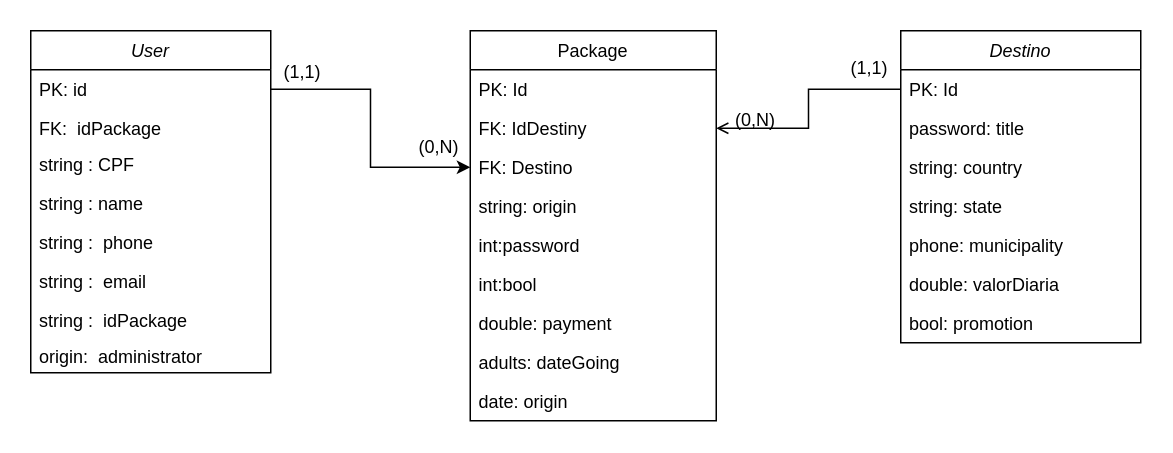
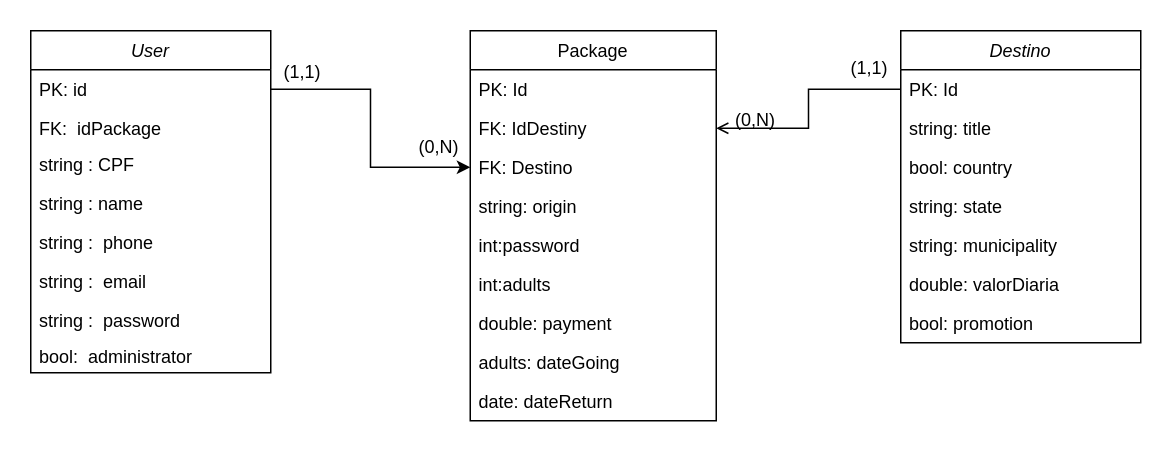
  <mxCell id="0" />
  <mxCell id="1" parent="0" />
  <mxCell id="2" value="User" style="swimlane;fontStyle=2;align=center;verticalAlign=top;childLayout=stackLayout;horizontal=1;startSize=26;horizontalStack=0;resizeParent=1;resizeLast=0;collapsible=1;marginBottom=0;rounded=0;shadow=0;strokeWidth=1;" parent="1" vertex="1"><mxGeometry x="20" y="20" width="160" height="228" as="geometry"><mxRectangle x="230" y="140" width="160" height="26" as="alternateBounds" /></mxGeometry></mxCell>
  <mxCell id="3" value="PK: id" style="text;align=left;verticalAlign=top;spacingLeft=4;spacingRight=4;overflow=hidden;rotatable=0;points=[[0,0.5],[1,0.5]];portConstraint=eastwest;" parent="2" vertex="1"><mxGeometry y="26" width="160" height="26" as="geometry" /></mxCell>
  <mxCell id="4" value="FK:  idPackage" style="text;align=left;verticalAlign=top;spacingLeft=4;spacingRight=4;overflow=hidden;rotatable=0;points=[[0,0.5],[1,0.5]];portConstraint=eastwest;rounded=0;shadow=0;html=0;" parent="2" vertex="1"><mxGeometry y="52" width="160" height="24" as="geometry" /></mxCell>
  <mxCell id="5" value="string : CPF" style="text;align=left;verticalAlign=top;spacingLeft=4;spacingRight=4;overflow=hidden;rotatable=0;points=[[0,0.5],[1,0.5]];portConstraint=eastwest;rounded=0;shadow=0;html=0;" parent="2" vertex="1"><mxGeometry y="76" width="160" height="26" as="geometry" /></mxCell>
  <mxCell id="6" value="string : name" style="text;align=left;verticalAlign=top;spacingLeft=4;spacingRight=4;overflow=hidden;rotatable=0;points=[[0,0.5],[1,0.5]];portConstraint=eastwest;" parent="2" vertex="1"><mxGeometry y="102" width="160" height="26" as="geometry" /></mxCell>
  <mxCell id="7" value="string :  phone" style="text;align=left;verticalAlign=top;spacingLeft=4;spacingRight=4;overflow=hidden;rotatable=0;points=[[0,0.5],[1,0.5]];portConstraint=eastwest;rounded=0;shadow=0;html=0;" parent="2" vertex="1"><mxGeometry y="128" width="160" height="26" as="geometry" /></mxCell>
  <mxCell id="8" value="string :  email" style="text;align=left;verticalAlign=top;spacingLeft=4;spacingRight=4;overflow=hidden;rotatable=0;points=[[0,0.5],[1,0.5]];portConstraint=eastwest;rounded=0;shadow=0;html=0;" parent="2" vertex="1"><mxGeometry y="154" width="160" height="26" as="geometry" /></mxCell>
- <mxCell id="9" value="string :  idPackage" style="text;align=left;verticalAlign=top;spacingLeft=4;spacingRight=4;overflow=hidden;rotatable=0;points=[[0,0.5],[1,0.5]];portConstraint=eastwest;rounded=0;shadow=0;html=0;" parent="2" vertex="1"><mxGeometry y="180" width="160" height="24" as="geometry" /></mxCell>
- <mxCell id="10" value="origin:  administrator " style="text;align=left;verticalAlign=top;spacingLeft=4;spacingRight=4;overflow=hidden;rotatable=0;points=[[0,0.5],[1,0.5]];portConstraint=eastwest;rounded=0;shadow=0;html=0;" parent="2" vertex="1"><mxGeometry y="204" width="160" height="24" as="geometry" /></mxCell>
+ <mxCell id="9" value="string :  password" style="text;align=left;verticalAlign=top;spacingLeft=4;spacingRight=4;overflow=hidden;rotatable=0;points=[[0,0.5],[1,0.5]];portConstraint=eastwest;rounded=0;shadow=0;html=0;" parent="2" vertex="1"><mxGeometry y="180" width="160" height="24" as="geometry" /></mxCell>
+ <mxCell id="10" value="bool:  administrator " style="text;align=left;verticalAlign=top;spacingLeft=4;spacingRight=4;overflow=hidden;rotatable=0;points=[[0,0.5],[1,0.5]];portConstraint=eastwest;rounded=0;shadow=0;html=0;" parent="2" vertex="1"><mxGeometry y="204" width="160" height="24" as="geometry" /></mxCell>
  <mxCell id="11" value="Package" style="swimlane;fontStyle=0;align=center;verticalAlign=top;childLayout=stackLayout;horizontal=1;startSize=26;horizontalStack=0;resizeParent=1;resizeLast=0;collapsible=1;marginBottom=0;rounded=0;shadow=0;strokeWidth=1;" parent="1" vertex="1"><mxGeometry x="313" y="20" width="164" height="260" as="geometry"><mxRectangle x="334" y="30" width="160" height="26" as="alternateBounds" /></mxGeometry></mxCell>
  <mxCell id="12" value="PK: Id" style="text;align=left;verticalAlign=top;spacingLeft=4;spacingRight=4;overflow=hidden;rotatable=0;points=[[0,0.5],[1,0.5]];portConstraint=eastwest;" parent="11" vertex="1"><mxGeometry y="26" width="164" height="26" as="geometry" /></mxCell>
  <mxCell id="13" value="FK: IdDestiny" style="text;align=left;verticalAlign=top;spacingLeft=4;spacingRight=4;overflow=hidden;rotatable=0;points=[[0,0.5],[1,0.5]];portConstraint=eastwest;rounded=0;shadow=0;html=0;" parent="11" vertex="1"><mxGeometry y="52" width="164" height="26" as="geometry" /></mxCell>
  <mxCell id="14" value="FK: Destino" style="text;align=left;verticalAlign=top;spacingLeft=4;spacingRight=4;overflow=hidden;rotatable=0;points=[[0,0.5],[1,0.5]];portConstraint=eastwest;rounded=0;shadow=0;html=0;" parent="11" vertex="1"><mxGeometry y="78" width="164" height="26" as="geometry" /></mxCell>
  <mxCell id="15" value="string: origin" style="text;align=left;verticalAlign=top;spacingLeft=4;spacingRight=4;overflow=hidden;rotatable=0;points=[[0,0.5],[1,0.5]];portConstraint=eastwest;rounded=0;shadow=0;html=0;" parent="11" vertex="1"><mxGeometry y="104" width="164" height="26" as="geometry" /></mxCell>
  <mxCell id="16" value="int:password" style="text;align=left;verticalAlign=top;spacingLeft=4;spacingRight=4;overflow=hidden;rotatable=0;points=[[0,0.5],[1,0.5]];portConstraint=eastwest;rounded=0;shadow=0;html=0;" parent="11" vertex="1"><mxGeometry y="130" width="164" height="26" as="geometry" /></mxCell>
- <mxCell id="17" value="int:bool" style="text;align=left;verticalAlign=top;spacingLeft=4;spacingRight=4;overflow=hidden;rotatable=0;points=[[0,0.5],[1,0.5]];portConstraint=eastwest;rounded=0;shadow=0;html=0;" parent="11" vertex="1"><mxGeometry y="156" width="164" height="26" as="geometry" /></mxCell>
+ <mxCell id="17" value="int:adults" style="text;align=left;verticalAlign=top;spacingLeft=4;spacingRight=4;overflow=hidden;rotatable=0;points=[[0,0.5],[1,0.5]];portConstraint=eastwest;rounded=0;shadow=0;html=0;" parent="11" vertex="1"><mxGeometry y="156" width="164" height="26" as="geometry" /></mxCell>
  <mxCell id="18" value="double: payment" style="text;align=left;verticalAlign=top;spacingLeft=4;spacingRight=4;overflow=hidden;rotatable=0;points=[[0,0.5],[1,0.5]];portConstraint=eastwest;rounded=0;shadow=0;html=0;" parent="11" vertex="1"><mxGeometry y="182" width="164" height="26" as="geometry" /></mxCell>
  <mxCell id="19" value="adults: dateGoing" style="text;align=left;verticalAlign=top;spacingLeft=4;spacingRight=4;overflow=hidden;rotatable=0;points=[[0,0.5],[1,0.5]];portConstraint=eastwest;rounded=0;shadow=0;html=0;" parent="11" vertex="1"><mxGeometry y="208" width="164" height="26" as="geometry" /></mxCell>
- <mxCell id="20" value="date: origin" style="text;align=left;verticalAlign=top;spacingLeft=4;spacingRight=4;overflow=hidden;rotatable=0;points=[[0,0.5],[1,0.5]];portConstraint=eastwest;rounded=0;shadow=0;html=0;" parent="11" vertex="1"><mxGeometry y="234" width="164" height="26" as="geometry" /></mxCell>
+ <mxCell id="20" value="date: dateReturn" style="text;align=left;verticalAlign=top;spacingLeft=4;spacingRight=4;overflow=hidden;rotatable=0;points=[[0,0.5],[1,0.5]];portConstraint=eastwest;rounded=0;shadow=0;html=0;" parent="11" vertex="1"><mxGeometry y="234" width="164" height="26" as="geometry" /></mxCell>
  <mxCell id="21" value="Destino" style="swimlane;fontStyle=2;align=center;verticalAlign=top;childLayout=stackLayout;horizontal=1;startSize=26;horizontalStack=0;resizeParent=1;resizeLast=0;collapsible=1;marginBottom=0;rounded=0;shadow=0;strokeWidth=1;" parent="1" vertex="1"><mxGeometry x="600" y="20" width="160" height="208" as="geometry"><mxRectangle x="620" y="89" width="160" height="26" as="alternateBounds" /></mxGeometry></mxCell>
  <mxCell id="22" value="PK: Id" style="text;align=left;verticalAlign=top;spacingLeft=4;spacingRight=4;overflow=hidden;rotatable=0;points=[[0,0.5],[1,0.5]];portConstraint=eastwest;" parent="21" vertex="1"><mxGeometry y="26" width="160" height="26" as="geometry" /></mxCell>
- <mxCell id="23" value="password: title" style="text;align=left;verticalAlign=top;spacingLeft=4;spacingRight=4;overflow=hidden;rotatable=0;points=[[0,0.5],[1,0.5]];portConstraint=eastwest;" parent="21" vertex="1"><mxGeometry y="52" width="160" height="26" as="geometry" /></mxCell>
- <mxCell id="24" value="string: country&#10;" style="text;align=left;verticalAlign=top;spacingLeft=4;spacingRight=4;overflow=hidden;rotatable=0;points=[[0,0.5],[1,0.5]];portConstraint=eastwest;rounded=0;shadow=0;html=0;" parent="21" vertex="1"><mxGeometry y="78" width="160" height="26" as="geometry" /></mxCell>
+ <mxCell id="23" value="string: title" style="text;align=left;verticalAlign=top;spacingLeft=4;spacingRight=4;overflow=hidden;rotatable=0;points=[[0,0.5],[1,0.5]];portConstraint=eastwest;" parent="21" vertex="1"><mxGeometry y="52" width="160" height="26" as="geometry" /></mxCell>
+ <mxCell id="24" value="bool: country&#10;" style="text;align=left;verticalAlign=top;spacingLeft=4;spacingRight=4;overflow=hidden;rotatable=0;points=[[0,0.5],[1,0.5]];portConstraint=eastwest;rounded=0;shadow=0;html=0;" parent="21" vertex="1"><mxGeometry y="78" width="160" height="26" as="geometry" /></mxCell>
  <mxCell id="25" value="string: state" style="text;align=left;verticalAlign=top;spacingLeft=4;spacingRight=4;overflow=hidden;rotatable=0;points=[[0,0.5],[1,0.5]];portConstraint=eastwest;rounded=0;shadow=0;html=0;" parent="21" vertex="1"><mxGeometry y="104" width="160" height="26" as="geometry" /></mxCell>
- <mxCell id="26" value="phone: municipality" style="text;align=left;verticalAlign=top;spacingLeft=4;spacingRight=4;overflow=hidden;rotatable=0;points=[[0,0.5],[1,0.5]];portConstraint=eastwest;" parent="21" vertex="1"><mxGeometry y="130" width="160" height="26" as="geometry" /></mxCell>
+ <mxCell id="26" value="string: municipality" style="text;align=left;verticalAlign=top;spacingLeft=4;spacingRight=4;overflow=hidden;rotatable=0;points=[[0,0.5],[1,0.5]];portConstraint=eastwest;" parent="21" vertex="1"><mxGeometry y="130" width="160" height="26" as="geometry" /></mxCell>
  <mxCell id="27" value="double: valorDiaria" style="text;align=left;verticalAlign=top;spacingLeft=4;spacingRight=4;overflow=hidden;rotatable=0;points=[[0,0.5],[1,0.5]];portConstraint=eastwest;" parent="21" vertex="1"><mxGeometry y="156" width="160" height="26" as="geometry" /></mxCell>
  <mxCell id="28" value="bool: promotion" style="text;align=left;verticalAlign=top;spacingLeft=4;spacingRight=4;overflow=hidden;rotatable=0;points=[[0,0.5],[1,0.5]];portConstraint=eastwest;" parent="21" vertex="1"><mxGeometry y="182" width="160" height="26" as="geometry" /></mxCell>
  <mxCell id="29" style="edgeStyle=orthogonalEdgeStyle;rounded=0;orthogonalLoop=1;jettySize=auto;html=1;endArrow=open;endFill=0;entryX=1;entryY=0.5;entryDx=0;entryDy=0;" parent="1" source="22" target="13" edge="1"><mxGeometry relative="1" as="geometry" /></mxCell>
  <mxCell id="30" value="(1,1)" style="resizable=0;align=left;verticalAlign=bottom;labelBackgroundColor=none;fontSize=12;" parent="1" connectable="0" vertex="1"><mxGeometry x="570" y="40" as="geometry"><mxPoint x="-5" y="13" as="offset" /></mxGeometry></mxCell>
  <mxCell id="31" value="(0,N)" style="resizable=0;align=left;verticalAlign=bottom;labelBackgroundColor=none;fontSize=12;" parent="1" connectable="0" vertex="1"><mxGeometry x="590" y="80" as="geometry"><mxPoint x="-102" y="8" as="offset" /></mxGeometry></mxCell>
  <mxCell id="32" value="" style="resizable=0;align=left;verticalAlign=bottom;labelBackgroundColor=none;fontSize=12;" parent="1" connectable="0" vertex="1"><mxGeometry x="590" y="90" as="geometry"><mxPoint x="-354" y="11" as="offset" /></mxGeometry></mxCell>
  <mxCell id="33" value="(1,1)" style="resizable=0;align=left;verticalAlign=bottom;labelBackgroundColor=none;fontSize=12;" parent="1" connectable="0" vertex="1"><mxGeometry x="600" y="60" as="geometry"><mxPoint x="-413" y="-4" as="offset" /></mxGeometry></mxCell>
  <mxCell id="34" value="(0,N)" style="resizable=0;align=left;verticalAlign=bottom;labelBackgroundColor=none;fontSize=12;" parent="1" connectable="0" vertex="1"><mxGeometry x="690" y="110" as="geometry"><mxPoint x="-413" y="-4" as="offset" /></mxGeometry></mxCell>
  <mxCell id="35" style="edgeStyle=orthogonalEdgeStyle;rounded=0;orthogonalLoop=1;jettySize=auto;html=1;" parent="1" source="3" target="14" edge="1"><mxGeometry relative="1" as="geometry" /></mxCell>
